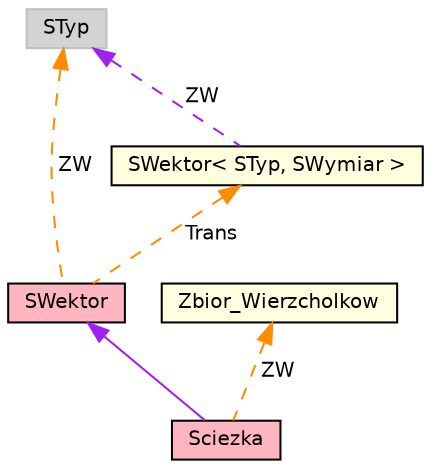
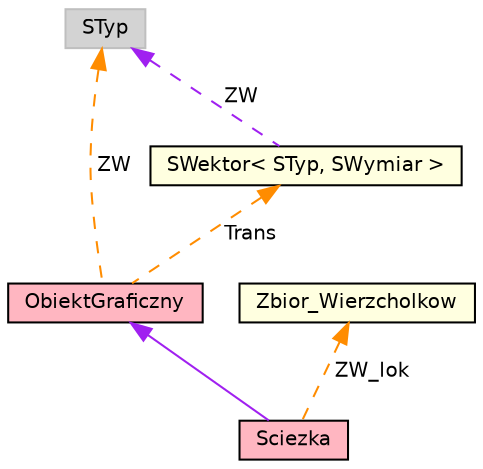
  digraph {
    node [color=black fillcolor=lightpink fontname=Helvetica fontsize=10 shape=record style=filled]
    edge [color=darkorange dir=back fontname=Helvetica fontsize=10 labelfontname=Helvetica labelfontsize=10 style=dashed]
    n1 [fontcolor=black height=0.2 label=Sciezka width=0.4]
-   n2 [height=0.2 label=SWektor width=0.4]
+   n2 [height=0.2 label=ObiektGraficzny width=0.4]
    n3 [fillcolor=lightyellow height=0.2 label=Zbior_Wierzcholkow width=0.4]
    n4 [fillcolor=lightyellow height=0.2 label="SWektor\< STyp, SWymiar \>" width=0.4]
    n5 [color=grey75 fillcolor=lightgrey height=0.2 label=STyp width=0.4]
    n2 -> n1 [color=purple style=solid]
-   n3 -> n1 [label=" ZW"]
+   n3 -> n1 [label=" ZW_lok"]
    n4 -> n2 [label=" Trans"]
    n5 -> n2 [label=" ZW"]
    n5 -> n4 [color=purple label=" ZW"]
  }
